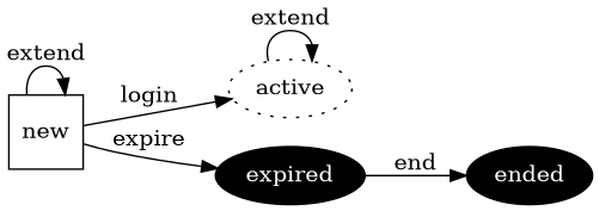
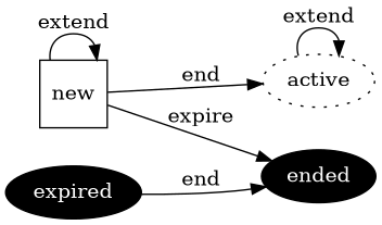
  digraph {
    rankdir=LR
    node [style=filled]
    new [shape=square style=""]
    active [style=dotted]
    expired [color=black fontcolor=white]
    ended [color=black fontcolor=white]
    new -> new [label=extend]
-   new -> active [label=login]
-   new -> expired [label=expire]
+   new -> active [label=end]
+   new -> ended [label=expire]
    active -> active [label=extend]
    expired -> ended [label=end]
  }
